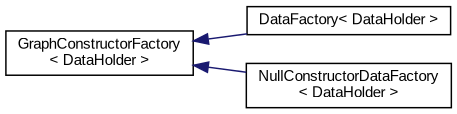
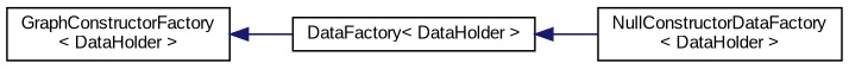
  digraph {
    fontname="Liberation Sans"
    rankdir=LR
    node [color=black fillcolor=white fontname="Liberation Sans" fontsize=10 shape=record style=filled]
    edge [color=midnightblue dir=back fontname="Liberation Sans" fontsize=10 labelfontname=Helvetica labelfontsize=10 style=solid]
    n1 [height=0.2 label="DataFactory\< DataHolder \>" width=0.4]
    n2 [height=0.2 label="NullConstructorDataFactory\l\< DataHolder \>" width=0.4]
    n3 [height=0.2 label="GraphConstructorFactory\l\< DataHolder \>" width=0.4]
-   n3 -> n2
+   n1 -> n2
    n3 -> n1
  }
